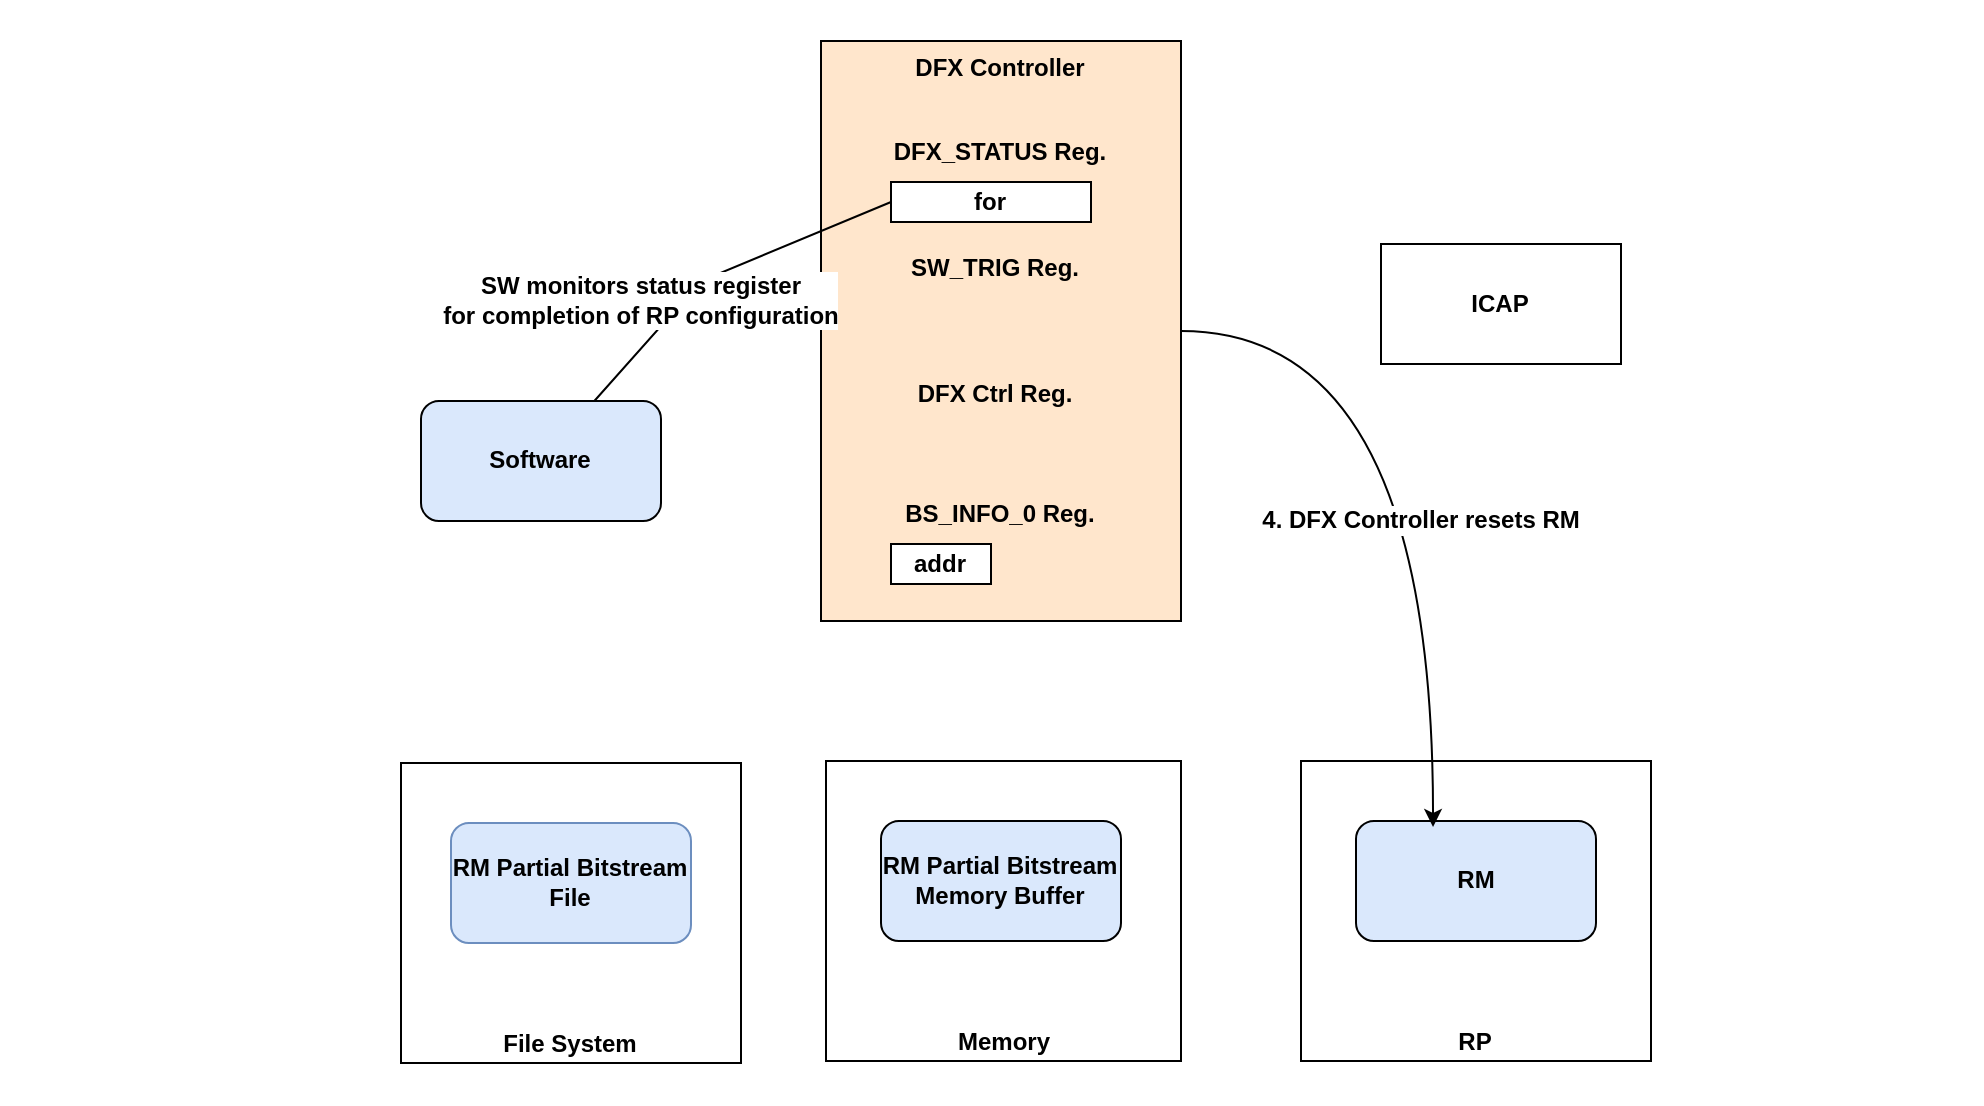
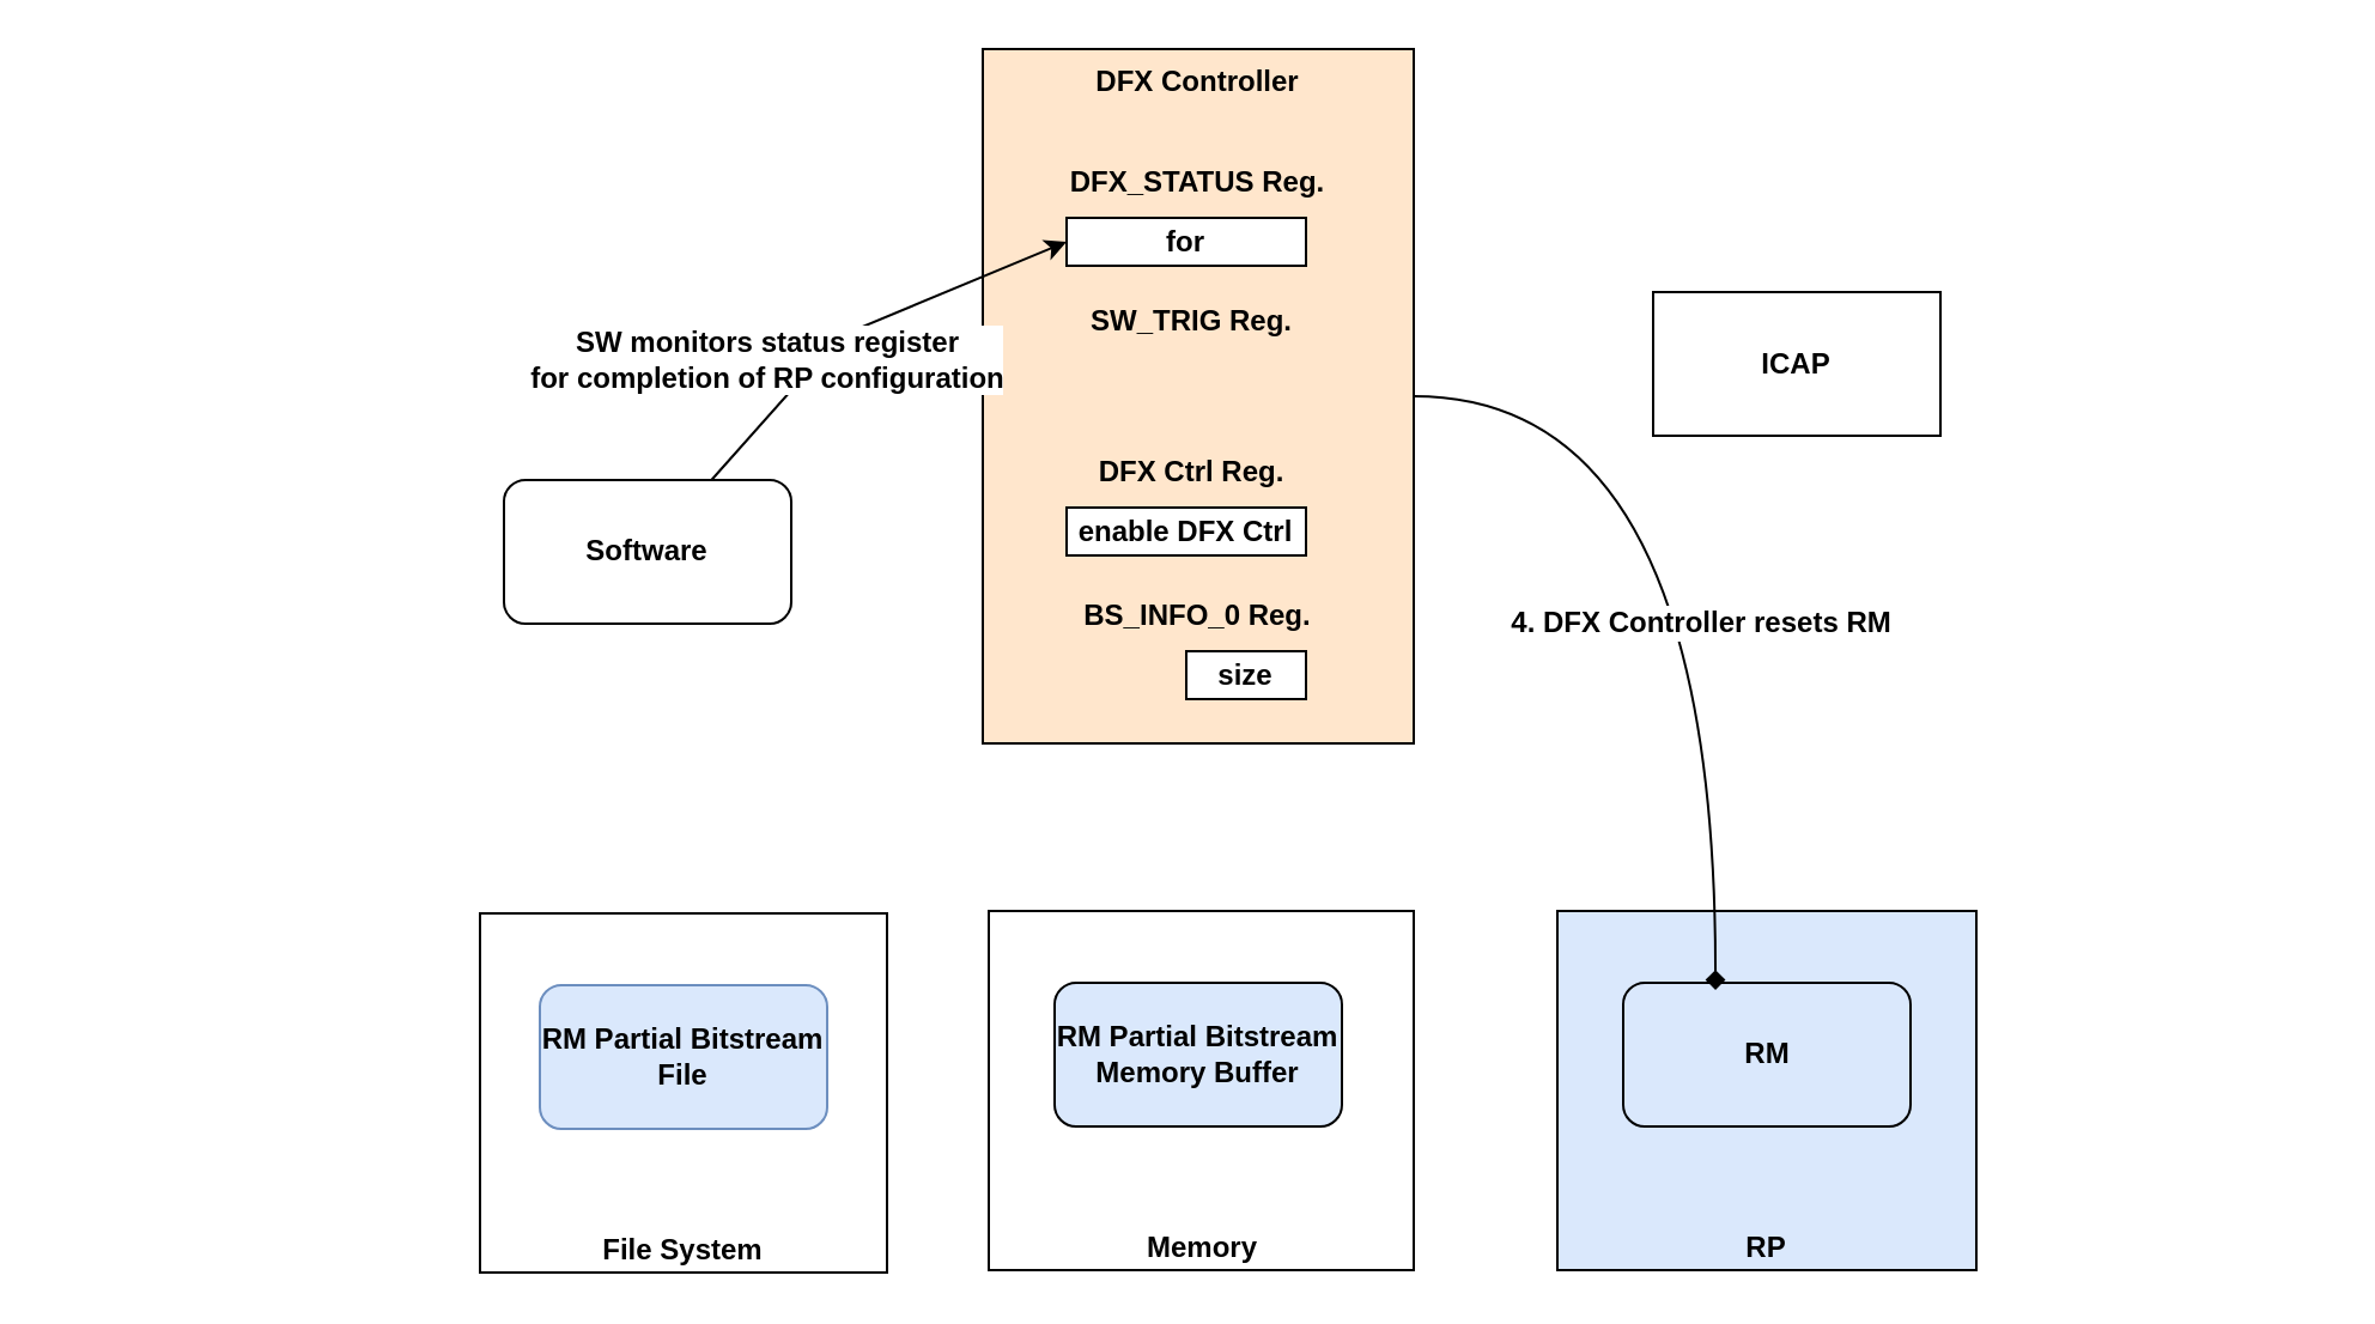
  <mxCell id="0" />
  <mxCell id="1" parent="0" />
  <mxCell id="2" value="DFX Controller" style="rounded=0;whiteSpace=wrap;html=1;verticalAlign=top;fontSize=12;fontStyle=1;fillColor=#ffe6cc;" parent="1" vertex="1"><mxGeometry x="410" y="20" width="180" height="290" as="geometry" /></mxCell>
  <mxCell id="3" value="Memory" style="rounded=0;whiteSpace=wrap;html=1;verticalAlign=bottom;fontSize=12;fontStyle=1" parent="1" vertex="1"><mxGeometry x="412.5" y="380" width="177.5" height="150" as="geometry" /></mxCell>
  <mxCell id="4" value="File System" style="rounded=0;whiteSpace=wrap;html=1;verticalAlign=bottom;fontSize=12;fontStyle=1" parent="1" vertex="1"><mxGeometry x="200" y="381" width="170" height="150" as="geometry" /></mxCell>
- <mxCell id="5" value="RP" style="rounded=0;whiteSpace=wrap;html=1;verticalAlign=bottom;fontSize=12;fontStyle=1" parent="1" vertex="1"><mxGeometry x="650" y="380" width="175" height="150" as="geometry" /></mxCell>
+ <mxCell id="5" value="RP" style="rounded=0;whiteSpace=wrap;html=1;verticalAlign=bottom;fontSize=12;fontStyle=1;fillColor=#dae8fc;" parent="1" vertex="1"><mxGeometry x="650" y="380" width="175" height="150" as="geometry" /></mxCell>
  <mxCell id="6" value="ICAP" style="rounded=0;whiteSpace=wrap;html=1;fontSize=12;fontStyle=1" parent="1" vertex="1"><mxGeometry x="690" y="121.5" width="120" height="60" as="geometry" /></mxCell>
- <mxCell id="7" value="Software" style="rounded=1;whiteSpace=wrap;html=1;fontSize=12;fontStyle=1;fillColor=#dae8fc;" parent="1" vertex="1"><mxGeometry x="210" y="200" width="120" height="60" as="geometry" /></mxCell>
+ <mxCell id="7" value="Software" style="rounded=1;whiteSpace=wrap;html=1;fontSize=12;fontStyle=1" parent="1" vertex="1"><mxGeometry x="210" y="200" width="120" height="60" as="geometry" /></mxCell>
  <mxCell id="8" value="RM Partial Bitstream&lt;div style=&quot;font-size: 12px;&quot;&gt;File&lt;/div&gt;" style="rounded=1;whiteSpace=wrap;html=1;fillColor=#dae8fc;strokeColor=#6c8ebf;fontSize=12;fontStyle=1" parent="1" vertex="1"><mxGeometry x="225" y="411" width="120" height="60" as="geometry" /></mxCell>
  <mxCell id="9" value="RM Partial Bitstream Memory Buffer" style="rounded=1;whiteSpace=wrap;html=1;fillColor=#dae8fc;strokeColor=#000000;fontSize=12;fontStyle=1" parent="1" vertex="1"><mxGeometry x="440" y="410" width="120" height="60" as="geometry" /></mxCell>
- <mxCell id="10" value="addr" style="rounded=0;whiteSpace=wrap;html=1;fontSize=12;fontStyle=1" parent="1" vertex="1"><mxGeometry x="445" y="271.5" width="50" height="20" as="geometry" /></mxCell>
+ <mxCell id="11" value="size" style="rounded=0;whiteSpace=wrap;html=1;fontSize=12;fontStyle=1" parent="1" vertex="1"><mxGeometry x="495" y="271.5" width="50" height="20" as="geometry" /></mxCell>
  <mxCell id="12" value="BS_INFO_0 Reg." style="text;html=1;align=center;verticalAlign=middle;whiteSpace=wrap;rounded=0;fontSize=12;fontStyle=1" parent="1" vertex="1"><mxGeometry x="445" y="241.5" width="110" height="30" as="geometry" /></mxCell>
+ <mxCell id="13" value="enable DFX Ctrl" style="rounded=0;whiteSpace=wrap;html=1;fontSize=12;fontStyle=1" parent="1" vertex="1"><mxGeometry x="445" y="211.5" width="100" height="20" as="geometry" /></mxCell>
  <mxCell id="14" value="DFX Ctrl Reg." style="text;html=1;align=center;verticalAlign=middle;whiteSpace=wrap;rounded=0;fontSize=12;fontStyle=1" parent="1" vertex="1"><mxGeometry x="445" y="181.5" width="105" height="30" as="geometry" /></mxCell>
  <mxCell id="15" value="SW_TRIG Reg." style="text;html=1;align=center;verticalAlign=middle;whiteSpace=wrap;rounded=0;fontSize=12;fontStyle=1" parent="1" vertex="1"><mxGeometry x="445" y="118.5" width="105" height="30" as="geometry" /></mxCell>
  <mxCell id="16" value="for" style="rounded=0;whiteSpace=wrap;html=1;fontSize=12;fontStyle=1" parent="1" vertex="1"><mxGeometry x="445" y="90.5" width="100" height="20" as="geometry" /></mxCell>
  <mxCell id="17" value="DFX_STATUS Reg." style="text;html=1;align=center;verticalAlign=middle;whiteSpace=wrap;rounded=0;fontSize=12;fontStyle=1" parent="1" vertex="1"><mxGeometry x="445" y="60.5" width="110" height="30" as="geometry" /></mxCell>
  <mxCell id="18" value="RM" style="rounded=1;whiteSpace=wrap;html=1;fillColor=#dae8fc;strokeColor=#000000;fontSize=12;fontStyle=1;" parent="1" vertex="1"><mxGeometry x="677.5" y="410" width="120" height="60" as="geometry" /></mxCell>
- <mxCell id="19" value="&lt;font style=&quot;font-size: 12px;&quot;&gt;&lt;b&gt;4. DFX Controller resets RM&lt;/b&gt;&lt;/font&gt;" style="endArrow=classic;html=1;rounded=0;exitX=1;exitY=0.5;exitDx=0;exitDy=0;entryX=0.321;entryY=0.05;entryDx=0;entryDy=0;entryPerimeter=0;edgeStyle=orthogonalEdgeStyle;curved=1;" parent="1" source="2" target="18" edge="1"><mxGeometry x="0.182" y="-6" width="50" height="50" relative="1" as="geometry"><mxPoint x="640" y="170" as="sourcePoint" /><mxPoint x="690" y="120" as="targetPoint" /><mxPoint as="offset" /></mxGeometry></mxCell>
- <mxCell id="20" value="&lt;font style=&quot;font-size: 12px;&quot;&gt;&lt;b&gt;SW monitors status register&lt;/b&gt;&lt;/font&gt;&lt;div style=&quot;font-size: 12px;&quot;&gt;&lt;font style=&quot;font-size: 12px;&quot;&gt;&lt;b&gt;for completion of RP configuration&lt;/b&gt;&lt;/font&gt;&lt;/div&gt;" style="endArrow=none;html=1;rounded=0;entryX=0;entryY=0.5;entryDx=0;entryDy=0;" parent="1" source="7" target="16" edge="1"><mxGeometry x="-0.423" y="16" width="50" height="50" relative="1" as="geometry"><mxPoint x="290" y="160" as="sourcePoint" /><mxPoint x="340" y="110" as="targetPoint" /><Array as="points"><mxPoint x="350" y="140" /></Array><mxPoint as="offset" /></mxGeometry></mxCell>
+ <mxCell id="19" value="&lt;font style=&quot;font-size: 12px;&quot;&gt;&lt;b&gt;4. DFX Controller resets RM&lt;/b&gt;&lt;/font&gt;" style="endArrow=diamond;html=1;rounded=0;exitX=1;exitY=0.5;exitDx=0;exitDy=0;entryX=0.321;entryY=0.05;entryDx=0;entryDy=0;entryPerimeter=0;edgeStyle=orthogonalEdgeStyle;curved=1;" parent="1" source="2" target="18" edge="1"><mxGeometry x="0.182" y="-6" width="50" height="50" relative="1" as="geometry"><mxPoint x="640" y="170" as="sourcePoint" /><mxPoint x="690" y="120" as="targetPoint" /><mxPoint as="offset" /></mxGeometry></mxCell>
+ <mxCell id="20" value="&lt;font style=&quot;font-size: 12px;&quot;&gt;&lt;b&gt;SW monitors status register&lt;/b&gt;&lt;/font&gt;&lt;div style=&quot;font-size: 12px;&quot;&gt;&lt;font style=&quot;font-size: 12px;&quot;&gt;&lt;b&gt;for completion of RP configuration&lt;/b&gt;&lt;/font&gt;&lt;/div&gt;" style="endArrow=classic;html=1;rounded=0;entryX=0;entryY=0.5;entryDx=0;entryDy=0;" parent="1" source="7" target="16" edge="1"><mxGeometry x="-0.423" y="16" width="50" height="50" relative="1" as="geometry"><mxPoint x="290" y="160" as="sourcePoint" /><mxPoint x="340" y="110" as="targetPoint" /><Array as="points"><mxPoint x="350" y="140" /></Array><mxPoint as="offset" /></mxGeometry></mxCell>
  <mxCell id="21" value="" style="rounded=0;whiteSpace=wrap;html=1;fillColor=none;strokeColor=none;" vertex="1" parent="1"><mxGeometry x="20" y="380" width="950" height="60" as="geometry" /></mxCell>
